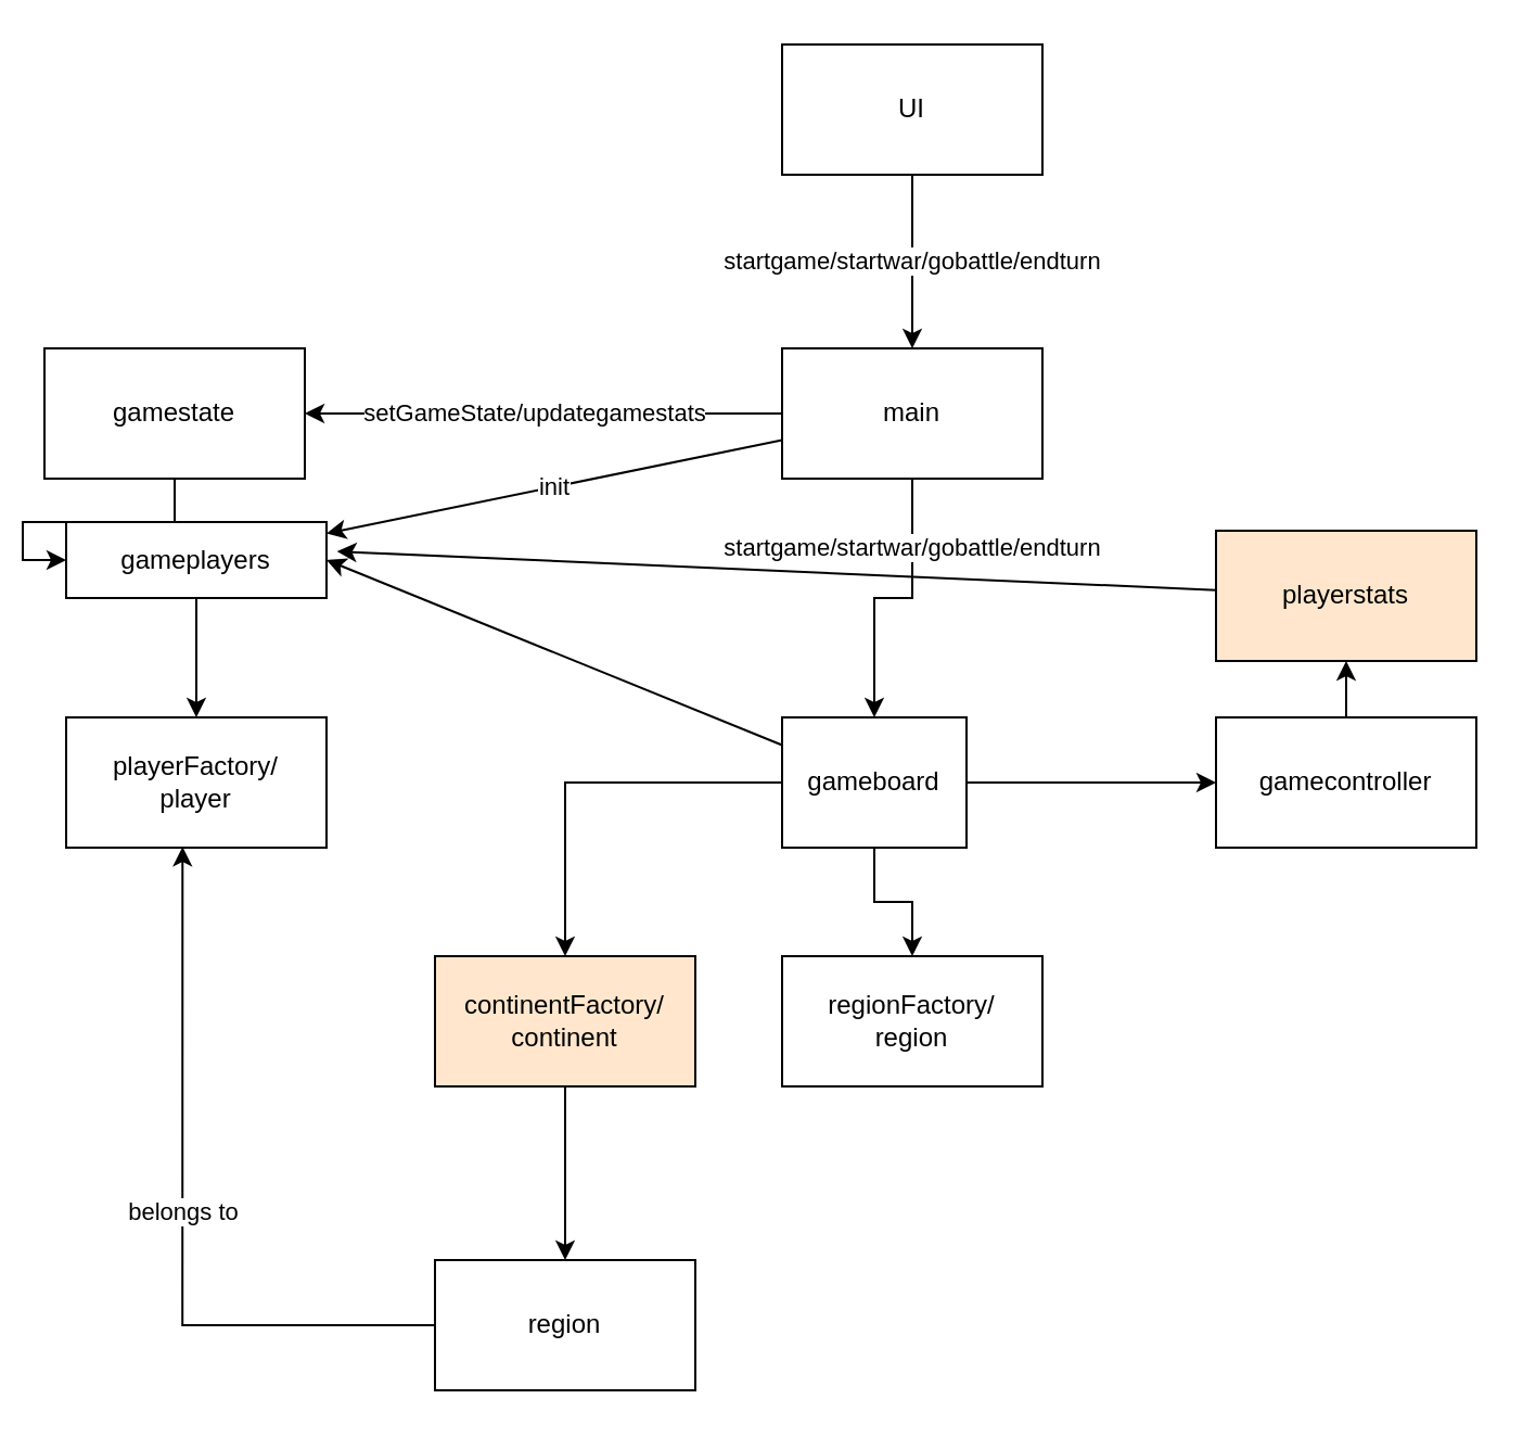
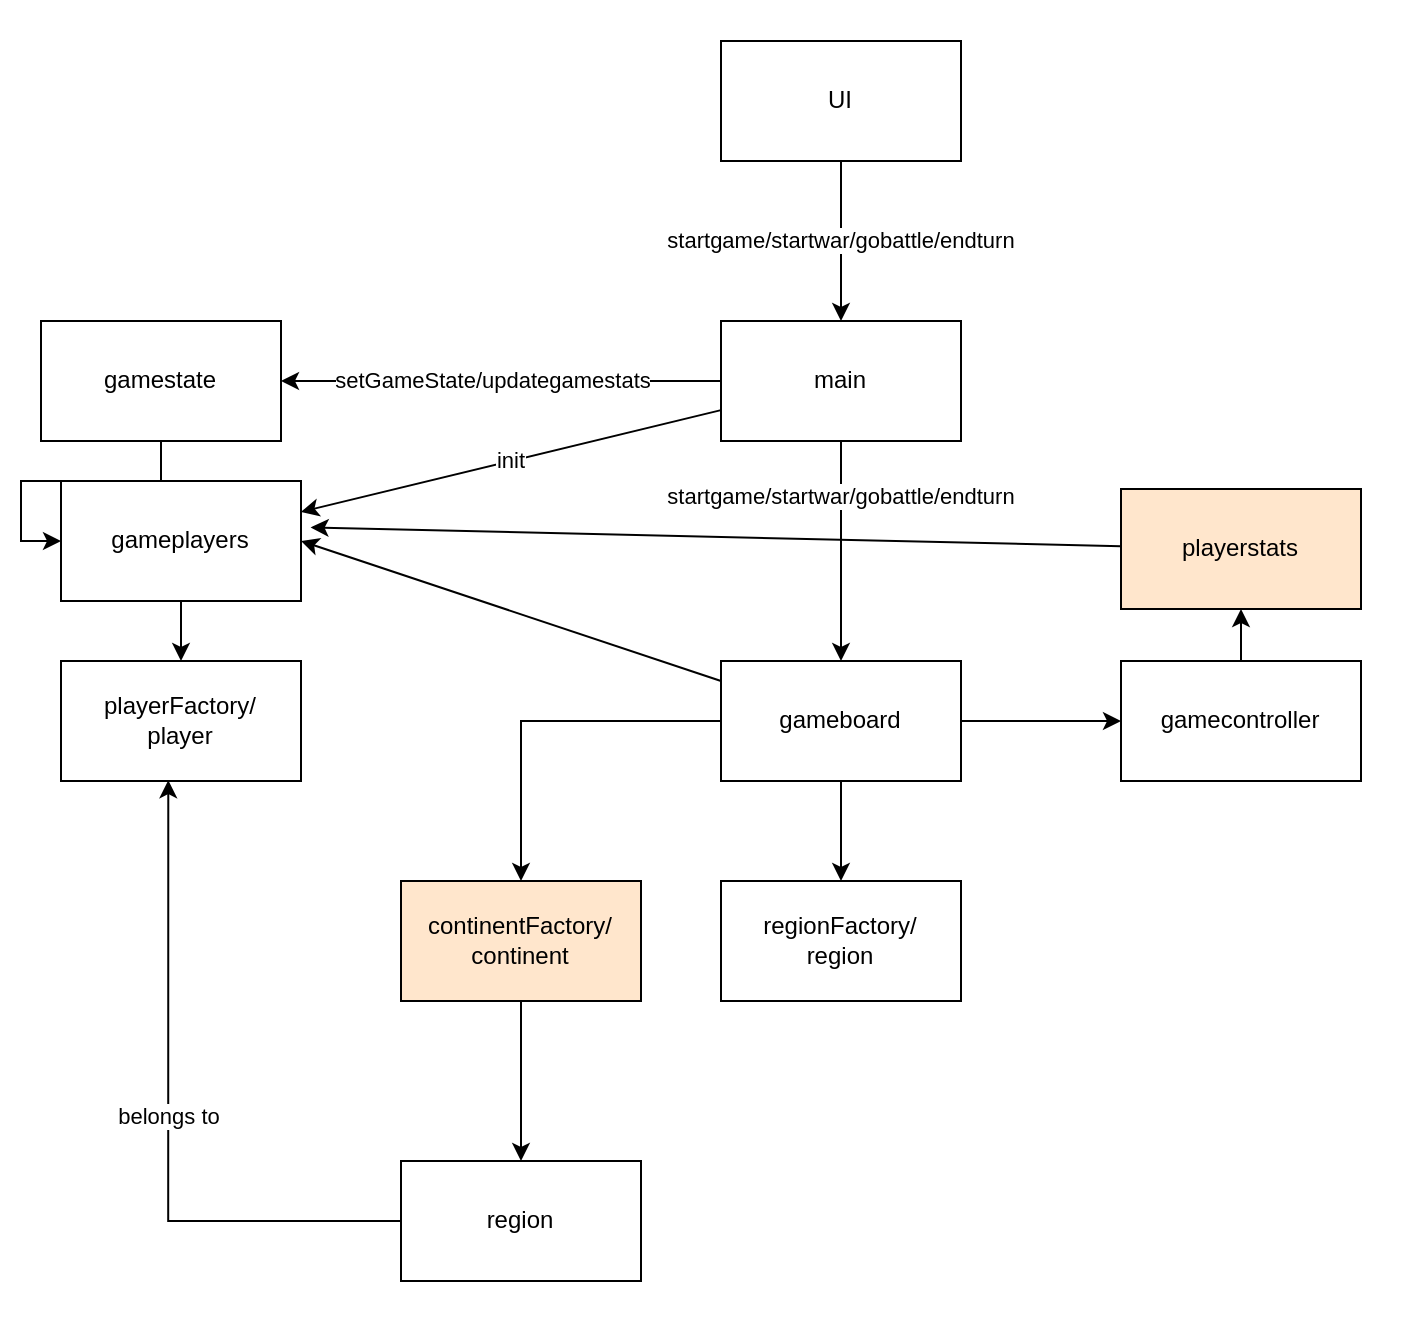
  <mxCell id="0" />
  <mxCell id="1" parent="0" />
  <mxCell id="2" style="rounded=0;orthogonalLoop=1;jettySize=auto;html=1;entryX=1.04;entryY=0.387;entryDx=0;entryDy=0;entryPerimeter=0;" edge="1" parent="1" source="3" target="25"><mxGeometry relative="1" as="geometry" /></mxCell>
  <mxCell id="3" value="playerstats" style="rounded=0;whiteSpace=wrap;html=1;fillColor=#ffe6cc;" vertex="1" parent="1"><mxGeometry x="560" y="244" width="120" height="60" as="geometry" /></mxCell>
  <mxCell id="4" value="startgame/startwar/gobattle/endturn" style="edgeStyle=orthogonalEdgeStyle;rounded=0;orthogonalLoop=1;jettySize=auto;html=1;" edge="1" parent="1" source="5" target="9"><mxGeometry relative="1" as="geometry" /></mxCell>
  <mxCell id="5" value="UI" style="rounded=0;whiteSpace=wrap;html=1;" vertex="1" parent="1"><mxGeometry x="360" y="20" width="120" height="60" as="geometry" /></mxCell>
  <mxCell id="6" value="startgame/startwar/gobattle/endturn" style="edgeStyle=orthogonalEdgeStyle;rounded=0;orthogonalLoop=1;jettySize=auto;html=1;exitX=0.5;exitY=1;exitDx=0;exitDy=0;" edge="1" parent="1" source="9" target="16"><mxGeometry x="-0.5" relative="1" as="geometry"><mxPoint x="420" y="230" as="sourcePoint" /><mxPoint as="offset" /></mxGeometry></mxCell>
  <mxCell id="7" value="init" style="rounded=0;orthogonalLoop=1;jettySize=auto;html=1;" edge="1" parent="1" source="9" target="25"><mxGeometry relative="1" as="geometry" /></mxCell>
  <mxCell id="8" value="setGameState/updategamestats" style="edgeStyle=orthogonalEdgeStyle;rounded=0;orthogonalLoop=1;jettySize=auto;html=1;" edge="1" parent="1" source="9" target="11"><mxGeometry x="0.04" relative="1" as="geometry"><mxPoint as="offset" /></mxGeometry></mxCell>
  <mxCell id="9" value="main" style="rounded=0;whiteSpace=wrap;html=1;" vertex="1" parent="1"><mxGeometry x="360" y="160" width="120" height="60" as="geometry" /></mxCell>
  <mxCell id="10" style="edgeStyle=orthogonalEdgeStyle;rounded=0;orthogonalLoop=1;jettySize=auto;html=1;entryX=0;entryY=0.5;entryDx=0;entryDy=0;" edge="1" parent="1" source="11" target="25"><mxGeometry relative="1" as="geometry" /></mxCell>
  <mxCell id="11" value="gamestate" style="rounded=0;whiteSpace=wrap;html=1;" vertex="1" parent="1"><mxGeometry x="20" y="160" width="120" height="60" as="geometry" /></mxCell>
  <mxCell id="12" value="" style="edgeStyle=orthogonalEdgeStyle;rounded=0;orthogonalLoop=1;jettySize=auto;html=1;" edge="1" parent="1" source="16" target="23"><mxGeometry relative="1" as="geometry" /></mxCell>
  <mxCell id="13" value="" style="edgeStyle=orthogonalEdgeStyle;rounded=0;orthogonalLoop=1;jettySize=auto;html=1;" edge="1" parent="1" source="16" target="20"><mxGeometry relative="1" as="geometry" /></mxCell>
  <mxCell id="14" style="edgeStyle=none;rounded=0;orthogonalLoop=1;jettySize=auto;html=1;entryX=1;entryY=0.5;entryDx=0;entryDy=0;" edge="1" parent="1" source="16" target="25"><mxGeometry relative="1" as="geometry" /></mxCell>
  <mxCell id="15" value="" style="edgeStyle=none;rounded=0;orthogonalLoop=1;jettySize=auto;html=1;" edge="1" parent="1" source="16" target="18"><mxGeometry relative="1" as="geometry" /></mxCell>
- <mxCell id="16" value="gameboard" style="rounded=0;whiteSpace=wrap;html=1;" vertex="1" parent="1"><mxGeometry x="360" y="330" width="85" height="60" as="geometry" /></mxCell>
+ <mxCell id="16" value="gameboard" style="rounded=0;whiteSpace=wrap;html=1;" vertex="1" parent="1"><mxGeometry x="360" y="330" width="120" height="60" as="geometry" /></mxCell>
  <mxCell id="17" style="edgeStyle=orthogonalEdgeStyle;rounded=0;orthogonalLoop=1;jettySize=auto;html=1;entryX=0.5;entryY=1;entryDx=0;entryDy=0;" edge="1" parent="1" source="18" target="3"><mxGeometry relative="1" as="geometry" /></mxCell>
  <mxCell id="18" value="gamecontroller" style="rounded=0;whiteSpace=wrap;html=1;" vertex="1" parent="1"><mxGeometry x="560" y="330" width="120" height="60" as="geometry" /></mxCell>
  <mxCell id="19" value="" style="edgeStyle=orthogonalEdgeStyle;rounded=0;orthogonalLoop=1;jettySize=auto;html=1;" edge="1" parent="1" source="20" target="22"><mxGeometry relative="1" as="geometry" /></mxCell>
  <mxCell id="20" value="continentFactory/&lt;br&gt;continent" style="rounded=0;whiteSpace=wrap;html=1;fillColor=#ffe6cc;" vertex="1" parent="1"><mxGeometry x="200" y="440" width="120" height="60" as="geometry" /></mxCell>
  <mxCell id="21" value="belongs to" style="edgeStyle=orthogonalEdgeStyle;rounded=0;orthogonalLoop=1;jettySize=auto;html=1;entryX=0.447;entryY=0.993;entryDx=0;entryDy=0;entryPerimeter=0;" edge="1" parent="1" source="22" target="26"><mxGeometry relative="1" as="geometry" /></mxCell>
  <mxCell id="22" value="region" style="rounded=0;whiteSpace=wrap;html=1;" vertex="1" parent="1"><mxGeometry x="200" y="580" width="120" height="60" as="geometry" /></mxCell>
  <mxCell id="23" value="regionFactory/&lt;br&gt;region" style="rounded=0;whiteSpace=wrap;html=1;" vertex="1" parent="1"><mxGeometry x="360" y="440" width="120" height="60" as="geometry" /></mxCell>
  <mxCell id="24" value="" style="edgeStyle=orthogonalEdgeStyle;rounded=0;orthogonalLoop=1;jettySize=auto;html=1;" edge="1" parent="1" source="25" target="26"><mxGeometry relative="1" as="geometry" /></mxCell>
- <mxCell id="25" value="gameplayers" style="rounded=0;whiteSpace=wrap;html=1;" vertex="1" parent="1"><mxGeometry x="30" y="240" width="120" height="35" as="geometry" /></mxCell>
+ <mxCell id="25" value="gameplayers" style="rounded=0;whiteSpace=wrap;html=1;" vertex="1" parent="1"><mxGeometry x="30" y="240" width="120" height="60" as="geometry" /></mxCell>
  <mxCell id="26" value="playerFactory/&lt;br&gt;player" style="rounded=0;whiteSpace=wrap;html=1;" vertex="1" parent="1"><mxGeometry x="30" y="330" width="120" height="60" as="geometry" /></mxCell>
